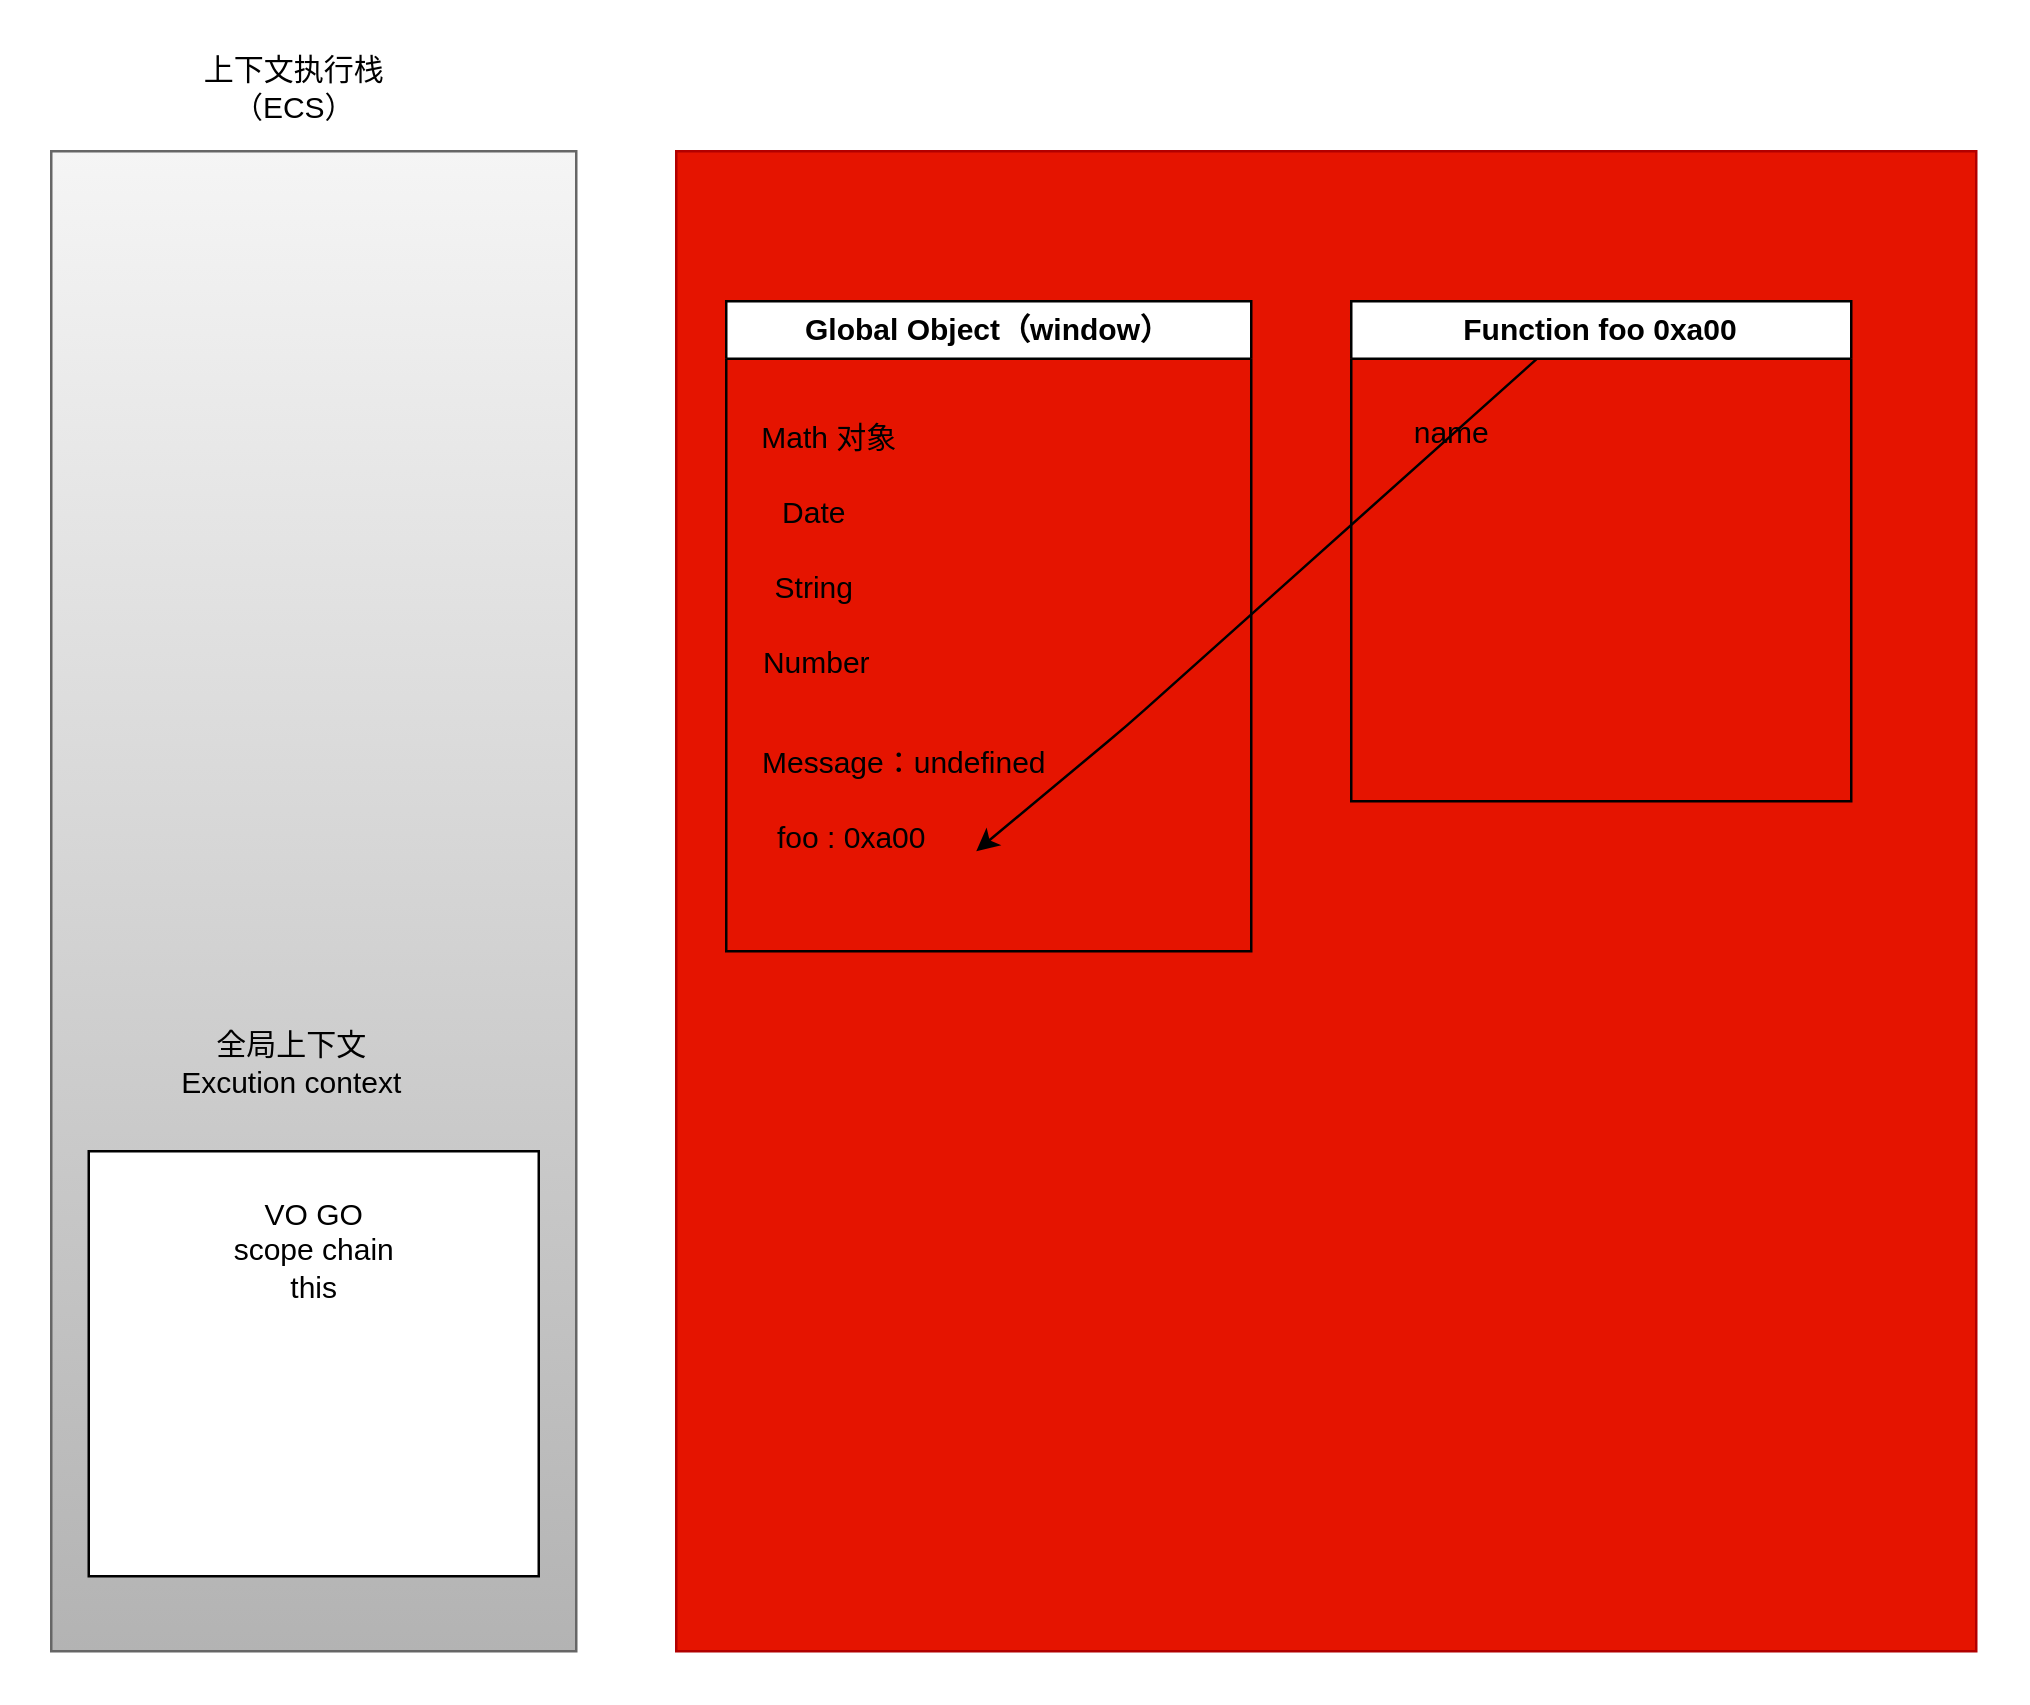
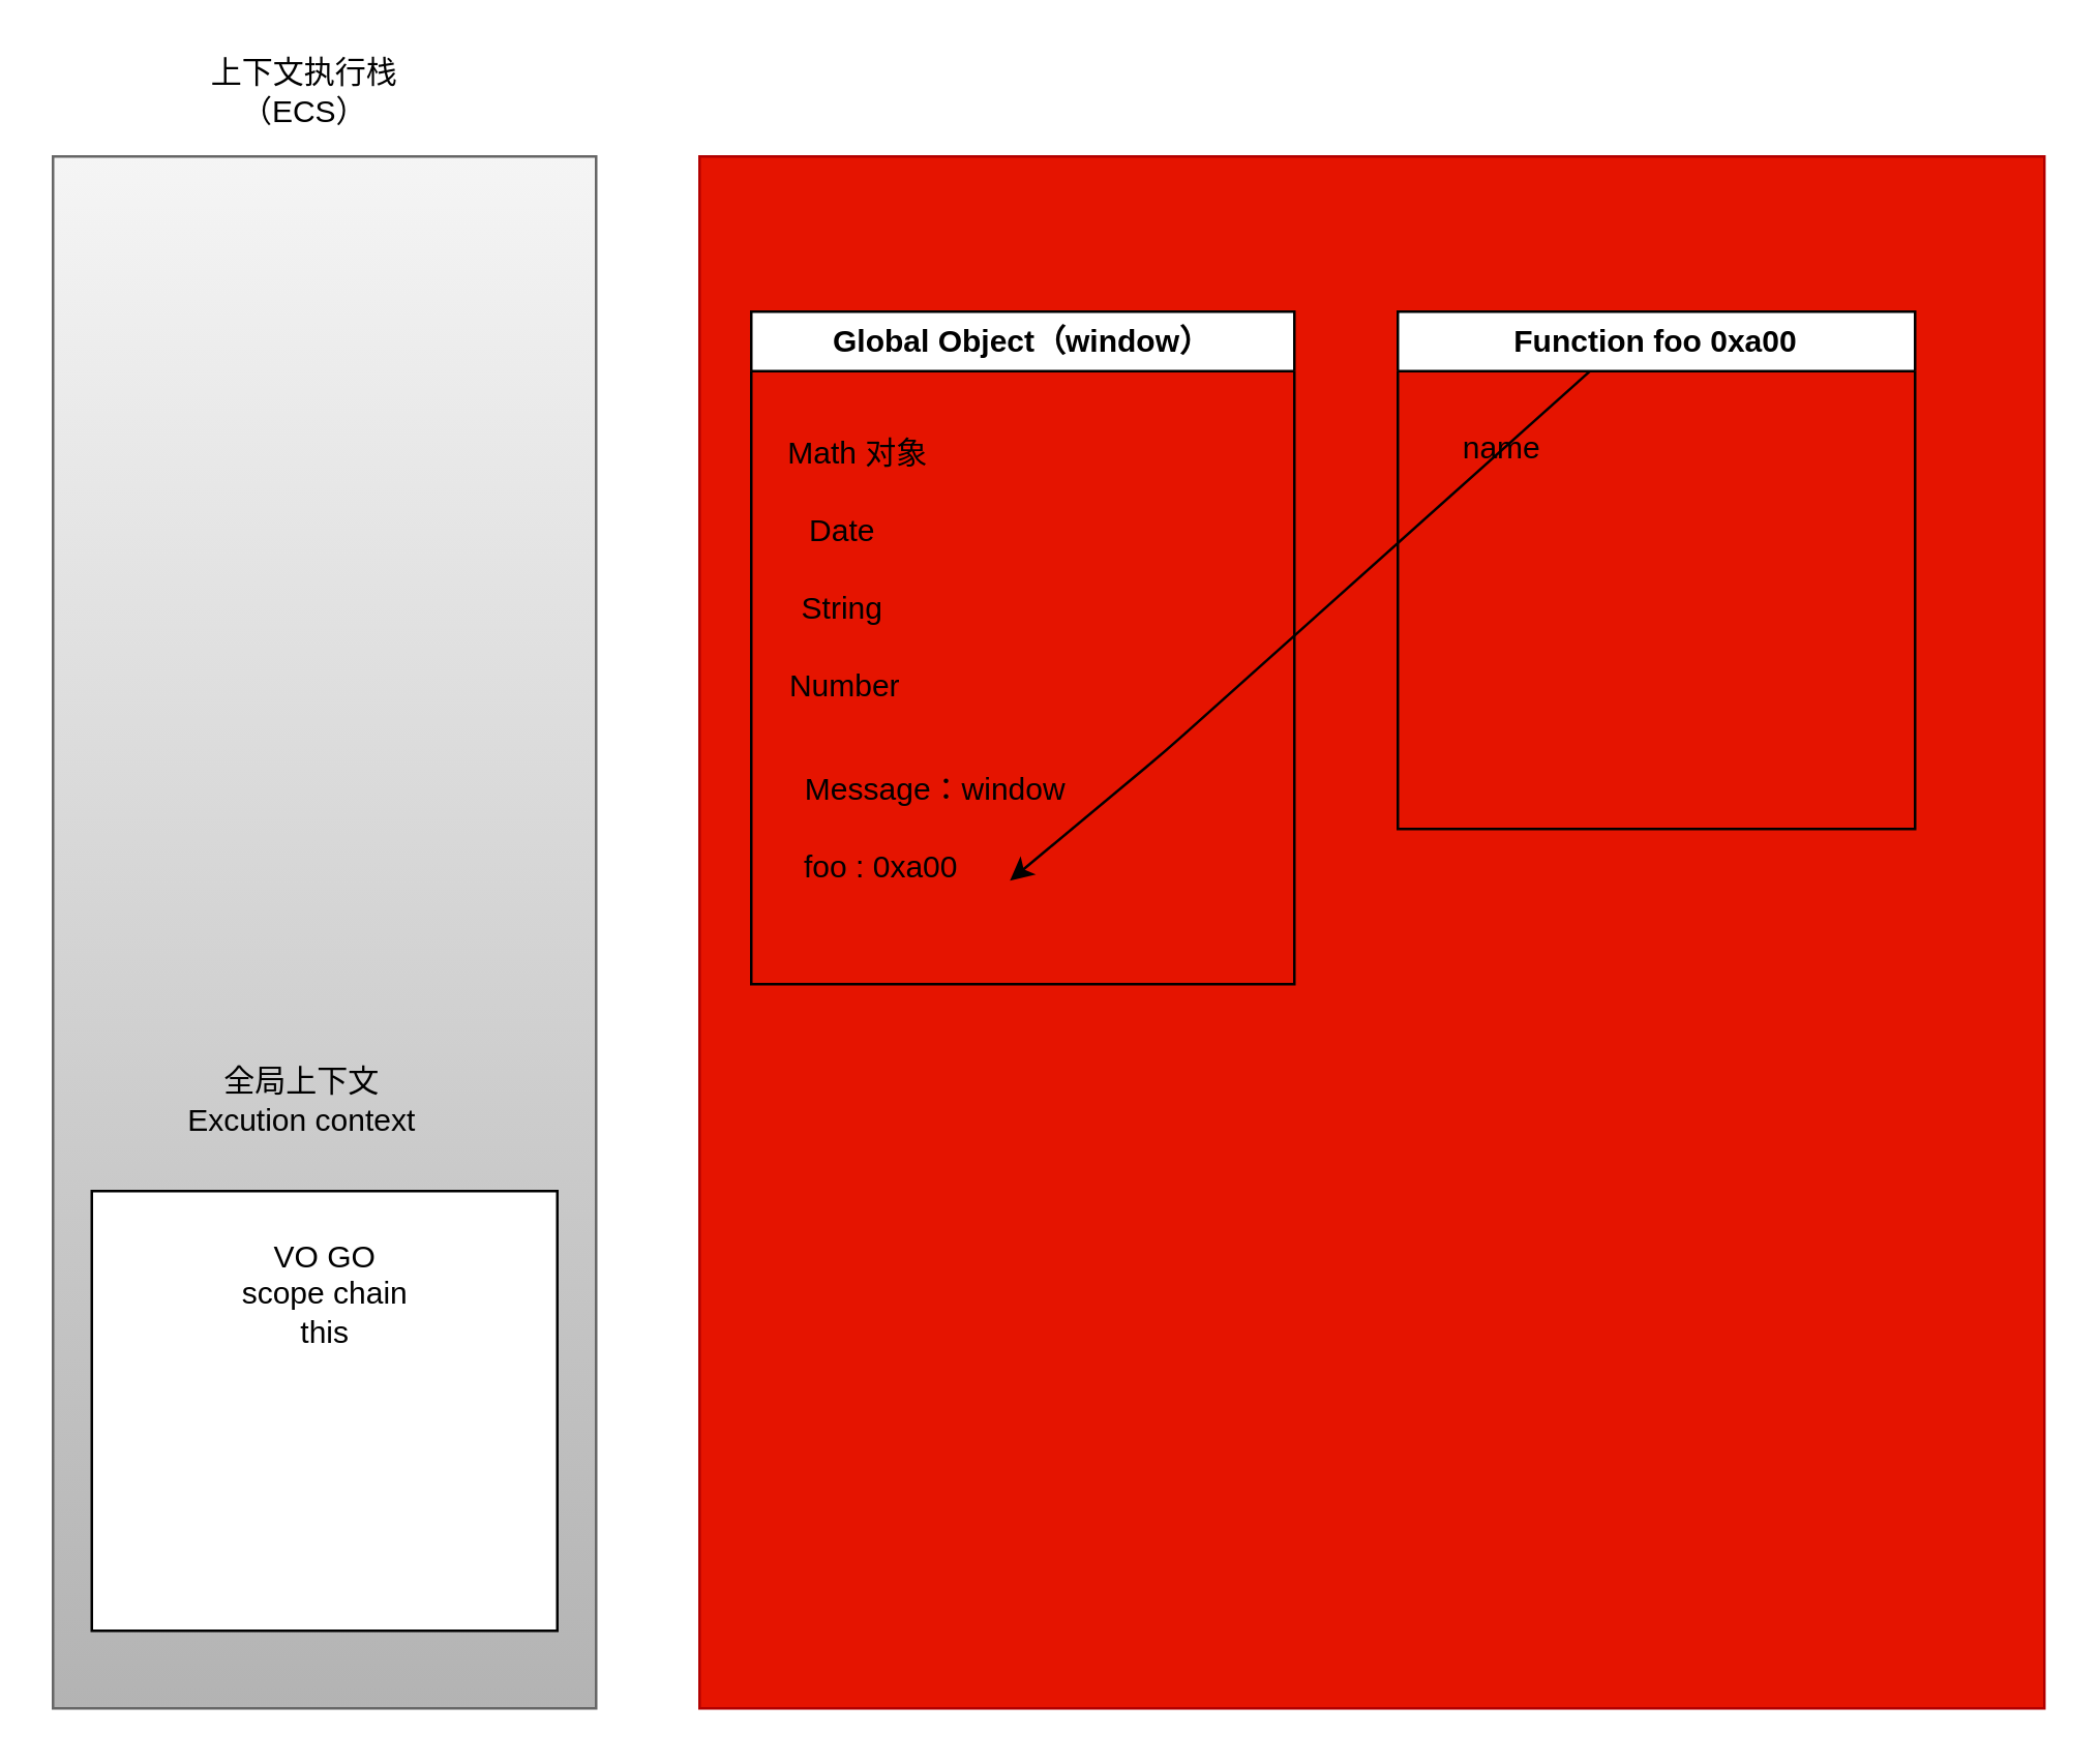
  <mxCell id="0" />
  <mxCell id="1" parent="0" />
  <mxCell id="2" value="" style="rounded=0;whiteSpace=wrap;html=1;fillColor=#f5f5f5;strokeColor=#666666;gradientColor=#b3b3b3;" parent="1" vertex="1"><mxGeometry x="20" y="60" width="210" height="600" as="geometry" /></mxCell>
  <mxCell id="3" value="" style="rounded=0;whiteSpace=wrap;html=1;fillColor=#e51400;fontColor=#ffffff;strokeColor=#B20000;" parent="1" vertex="1"><mxGeometry x="270" y="60" width="520" height="600" as="geometry" /></mxCell>
  <mxCell id="4" value="Global Object（window）" style="swimlane;whiteSpace=wrap;html=1;" parent="1" vertex="1"><mxGeometry x="290" y="120" width="210" height="260" as="geometry" /></mxCell>
  <mxCell id="5" value="Math 对象" style="text;html=1;align=center;verticalAlign=middle;resizable=0;points=[];autosize=1;strokeColor=none;fillColor=none;" parent="4" vertex="1"><mxGeometry x="1" y="40" width="80" height="30" as="geometry" /></mxCell>
  <mxCell id="6" value="Date" style="text;html=1;align=center;verticalAlign=middle;resizable=0;points=[];autosize=1;strokeColor=none;fillColor=none;" parent="4" vertex="1"><mxGeometry x="10" y="70" width="50" height="30" as="geometry" /></mxCell>
  <mxCell id="7" value="" style="edgeStyle=none;html=1;dashed=1;" parent="4" source="6" target="5" edge="1"><mxGeometry relative="1" as="geometry" /></mxCell>
  <mxCell id="8" value="String" style="text;html=1;align=center;verticalAlign=middle;resizable=0;points=[];autosize=1;strokeColor=none;fillColor=none;" parent="4" vertex="1"><mxGeometry x="10" y="100" width="50" height="30" as="geometry" /></mxCell>
  <mxCell id="9" value="Number" style="text;html=1;align=center;verticalAlign=middle;resizable=0;points=[];autosize=1;strokeColor=none;fillColor=none;" parent="4" vertex="1"><mxGeometry x="1" y="130" width="70" height="30" as="geometry" /></mxCell>
- <mxCell id="10" value="Message：undefined" style="text;html=1;align=center;verticalAlign=middle;resizable=0;points=[];autosize=1;strokeColor=none;fillColor=none;" parent="4" vertex="1"><mxGeometry x="1" y="170" width="140" height="30" as="geometry" /></mxCell>
+ <mxCell id="10" value="Message：window" style="text;html=1;align=center;verticalAlign=middle;resizable=0;points=[];autosize=1;strokeColor=none;fillColor=none;" parent="4" vertex="1"><mxGeometry x="1" y="170" width="140" height="30" as="geometry" /></mxCell>
  <mxCell id="11" value="foo : 0xa00" style="text;html=1;align=center;verticalAlign=middle;resizable=0;points=[];autosize=1;strokeColor=none;fillColor=none;" parent="4" vertex="1"><mxGeometry x="10" y="200" width="80" height="30" as="geometry" /></mxCell>
  <mxCell id="12" value="" style="endArrow=classic;startArrow=classic;html=1;entryX=0.5;entryY=0;entryDx=0;entryDy=0;" parent="4" target="14" edge="1"><mxGeometry width="50" height="50" relative="1" as="geometry"><mxPoint x="100" y="220" as="sourcePoint" /><mxPoint x="150" y="170" as="targetPoint" /><Array as="points"><mxPoint x="160" y="170" /></Array></mxGeometry></mxCell>
  <mxCell id="13" value="上下文执行栈（ECS）" style="text;html=1;align=center;verticalAlign=middle;whiteSpace=wrap;rounded=0;" parent="1" vertex="1"><mxGeometry x="70" y="20" width="95" height="30" as="geometry" /></mxCell>
  <mxCell id="14" value="Function foo 0xa00" style="swimlane;whiteSpace=wrap;html=1;" parent="1" vertex="1"><mxGeometry x="540" y="120" width="200" height="200" as="geometry" /></mxCell>
  <mxCell id="15" value="name" style="text;html=1;align=center;verticalAlign=middle;resizable=0;points=[];autosize=1;strokeColor=none;fillColor=none;" parent="14" vertex="1"><mxGeometry x="15" y="38" width="50" height="30" as="geometry" /></mxCell>
  <mxCell id="16" value="" style="rounded=0;whiteSpace=wrap;html=1;" parent="1" vertex="1"><mxGeometry x="35" y="460" width="180" height="170" as="geometry" /></mxCell>
  <mxCell id="17" value="全局上下文&lt;div&gt;Excution context&lt;/div&gt;" style="text;html=1;align=center;verticalAlign=middle;whiteSpace=wrap;rounded=0;" parent="1" vertex="1"><mxGeometry x="70" y="410" width="92.5" height="30" as="geometry" /></mxCell>
  <mxCell id="18" value="VO GO&lt;div&gt;scope chain&lt;/div&gt;&lt;div&gt;this&lt;/div&gt;" style="text;html=1;align=center;verticalAlign=middle;whiteSpace=wrap;rounded=0;" parent="1" vertex="1"><mxGeometry x="62.5" y="470" width="125" height="60" as="geometry" /></mxCell>
